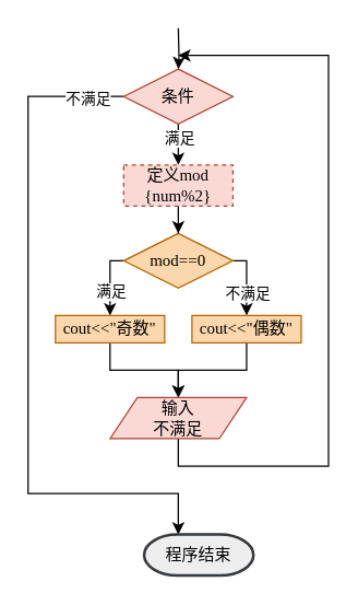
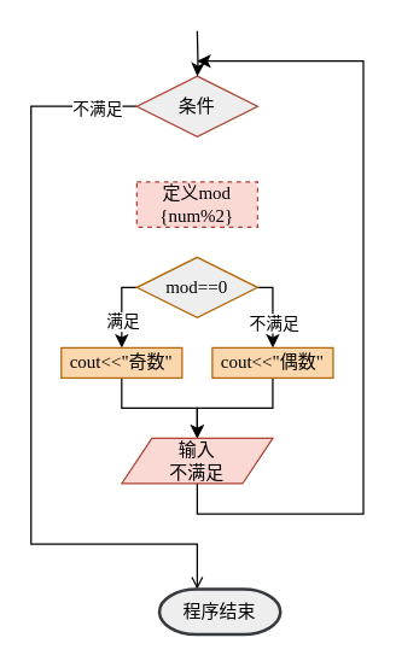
  <mxCell id="0" />
  <mxCell id="1" parent="0" />
  <mxCell id="2" style="edgeStyle=orthogonalEdgeStyle;rounded=0;orthogonalLoop=1;jettySize=auto;html=1;exitX=0;exitY=0.5;exitDx=0;exitDy=0;" parent="1" source="6" target="8" edge="1"><mxGeometry relative="1" as="geometry"><Array as="points"><mxPoint x="80" y="190" /></Array></mxGeometry></mxCell>
  <mxCell id="3" value="满足" style="edgeLabel;html=1;align=center;verticalAlign=middle;resizable=0;points=[];" parent="2" vertex="1" connectable="0"><mxGeometry x="0.184" y="-3" relative="1" as="geometry"><mxPoint x="3" y="2" as="offset" /></mxGeometry></mxCell>
  <mxCell id="4" style="edgeStyle=orthogonalEdgeStyle;rounded=0;orthogonalLoop=1;jettySize=auto;html=1;exitX=1;exitY=0.5;exitDx=0;exitDy=0;" parent="1" source="6" target="10" edge="1"><mxGeometry relative="1" as="geometry"><Array as="points"><mxPoint x="180" y="190" /></Array></mxGeometry></mxCell>
  <mxCell id="5" value="不满足" style="edgeLabel;html=1;align=center;verticalAlign=middle;resizable=0;points=[];" parent="4" vertex="1" connectable="0"><mxGeometry x="0.148" relative="1" as="geometry"><mxPoint y="4" as="offset" /></mxGeometry></mxCell>
- <mxCell id="6" value="&lt;font face=&quot;consolas&quot;&gt;mod==0&lt;/font&gt;" style="rhombus;whiteSpace=wrap;html=1;fillColor=#fad7ac;strokeColor=#b46504;" parent="1" vertex="1"><mxGeometry x="90" y="170" width="80" height="40" as="geometry" /></mxCell>
+ <mxCell id="6" value="&lt;font face=&quot;consolas&quot;&gt;mod==0&lt;/font&gt;" style="rhombus;whiteSpace=wrap;html=1;fillColor=#eeeeee;strokeColor=#b46504;" parent="1" vertex="1"><mxGeometry x="90" y="170" width="80" height="40" as="geometry" /></mxCell>
  <mxCell id="7" style="edgeStyle=orthogonalEdgeStyle;rounded=0;orthogonalLoop=1;jettySize=auto;html=1;" parent="1" source="8" target="21" edge="1"><mxGeometry relative="1" as="geometry"><mxPoint x="130" y="280" as="targetPoint" /></mxGeometry></mxCell>
  <mxCell id="8" value="&lt;font face=&quot;consolas&quot;&gt;cout&amp;lt;&amp;lt;&quot;奇数&quot;&lt;/font&gt;" style="rounded=0;whiteSpace=wrap;html=1;fillColor=#fad7ac;strokeColor=#b46504;" parent="1" vertex="1"><mxGeometry x="40" y="230" width="80" height="20" as="geometry" /></mxCell>
  <mxCell id="9" style="edgeStyle=orthogonalEdgeStyle;rounded=0;orthogonalLoop=1;jettySize=auto;html=1;" parent="1" source="10" target="21" edge="1"><mxGeometry relative="1" as="geometry"><mxPoint x="130" y="280" as="targetPoint" /></mxGeometry></mxCell>
  <mxCell id="10" value="&lt;font face=&quot;consolas&quot;&gt;cout&amp;lt;&amp;lt;&quot;偶数&quot;&lt;/font&gt;" style="rounded=0;whiteSpace=wrap;html=1;fillColor=#fad7ac;strokeColor=#b46504;" parent="1" vertex="1"><mxGeometry x="140" y="230" width="80" height="20" as="geometry" /></mxCell>
- <mxCell id="11" style="edgeStyle=orthogonalEdgeStyle;rounded=0;orthogonalLoop=1;jettySize=auto;html=1;entryX=0.5;entryY=0;entryDx=0;entryDy=0;" parent="1" source="15" target="17" edge="1"><mxGeometry relative="1" as="geometry" /></mxCell>
- <mxCell id="12" value="满足" style="edgeLabel;html=1;align=center;verticalAlign=middle;resizable=0;points=[];" parent="11" vertex="1" connectable="0"><mxGeometry x="0.619" y="-2" relative="1" as="geometry"><mxPoint x="2" y="-10" as="offset" /></mxGeometry></mxCell>
- <mxCell id="13" style="edgeStyle=orthogonalEdgeStyle;rounded=0;orthogonalLoop=1;jettySize=auto;html=1;" parent="1" source="15" target="19" edge="1"><mxGeometry relative="1" as="geometry"><Array as="points"><mxPoint x="20" y="70" /><mxPoint x="20" y="360" /><mxPoint x="130" y="360" /></Array></mxGeometry></mxCell>
+ <mxCell id="13" style="edgeStyle=orthogonalEdgeStyle;rounded=0;orthogonalLoop=1;jettySize=auto;html=1;endArrow=open;" parent="1" source="15" target="19" edge="1"><mxGeometry relative="1" as="geometry"><Array as="points"><mxPoint x="20" y="70" /><mxPoint x="20" y="360" /><mxPoint x="130" y="360" /></Array></mxGeometry></mxCell>
  <mxCell id="14" value="不满足" style="edgeLabel;html=1;align=center;verticalAlign=middle;resizable=0;points=[];" parent="13" vertex="1" connectable="0"><mxGeometry x="-0.892" y="1" relative="1" as="geometry"><mxPoint as="offset" /></mxGeometry></mxCell>
- <mxCell id="15" value="条件" style="rhombus;whiteSpace=wrap;html=1;fillColor=#fad9d5;strokeColor=#ae4132;fontFamily=consolas;" parent="1" vertex="1"><mxGeometry x="90" y="50" width="80" height="40" as="geometry" /></mxCell>
- <mxCell id="16" style="edgeStyle=orthogonalEdgeStyle;rounded=0;orthogonalLoop=1;jettySize=auto;html=1;" parent="1" source="17" target="6" edge="1"><mxGeometry relative="1" as="geometry" /></mxCell>
+ <mxCell id="15" value="条件" style="rhombus;whiteSpace=wrap;html=1;fillColor=#eeeeee;strokeColor=#ae4132;fontFamily=consolas;" parent="1" vertex="1"><mxGeometry x="90" y="50" width="80" height="40" as="geometry" /></mxCell>
  <mxCell id="17" value="定义mod {num%2}" style="rounded=0;whiteSpace=wrap;html=1;fillColor=#fad9d5;strokeColor=#ae4132;fontFamily=consolas;dashed=1;" parent="1" vertex="1"><mxGeometry x="90" y="120" width="80" height="30" as="geometry" /></mxCell>
  <mxCell id="18" style="edgeStyle=orthogonalEdgeStyle;rounded=0;orthogonalLoop=1;jettySize=auto;html=1;" parent="1" source="21" edge="1"><mxGeometry relative="1" as="geometry"><mxPoint x="130" y="40" as="targetPoint" /><mxPoint x="130" y="310" as="sourcePoint" /><Array as="points"><mxPoint x="130" y="340" /><mxPoint x="240" y="340" /><mxPoint x="240" y="40" /></Array></mxGeometry></mxCell>
  <mxCell id="19" value="&lt;font face=&quot;consolas&quot;&gt;程序结束&lt;/font&gt;" style="strokeWidth=2;html=1;shape=mxgraph.flowchart.terminator;whiteSpace=wrap;fillColor=#eeeeee;strokeColor=#36393d;" parent="1" vertex="1"><mxGeometry x="105" y="390" width="80" height="30" as="geometry" /></mxCell>
  <mxCell id="20" style="edgeStyle=orthogonalEdgeStyle;rounded=0;orthogonalLoop=1;jettySize=auto;html=1;" parent="1" target="15" edge="1"><mxGeometry relative="1" as="geometry"><mxPoint x="130" y="20" as="sourcePoint" /></mxGeometry></mxCell>
  <mxCell id="21" value="&lt;font face=&quot;consolas&quot;&gt;输入&lt;br&gt;不满足&lt;/font&gt;" style="shape=parallelogram;perimeter=parallelogramPerimeter;whiteSpace=wrap;html=1;fixedSize=1;fillColor=#fad9d5;strokeColor=#ae4132;" parent="1" vertex="1"><mxGeometry x="80" y="290" width="100" height="30" as="geometry" /></mxCell>
